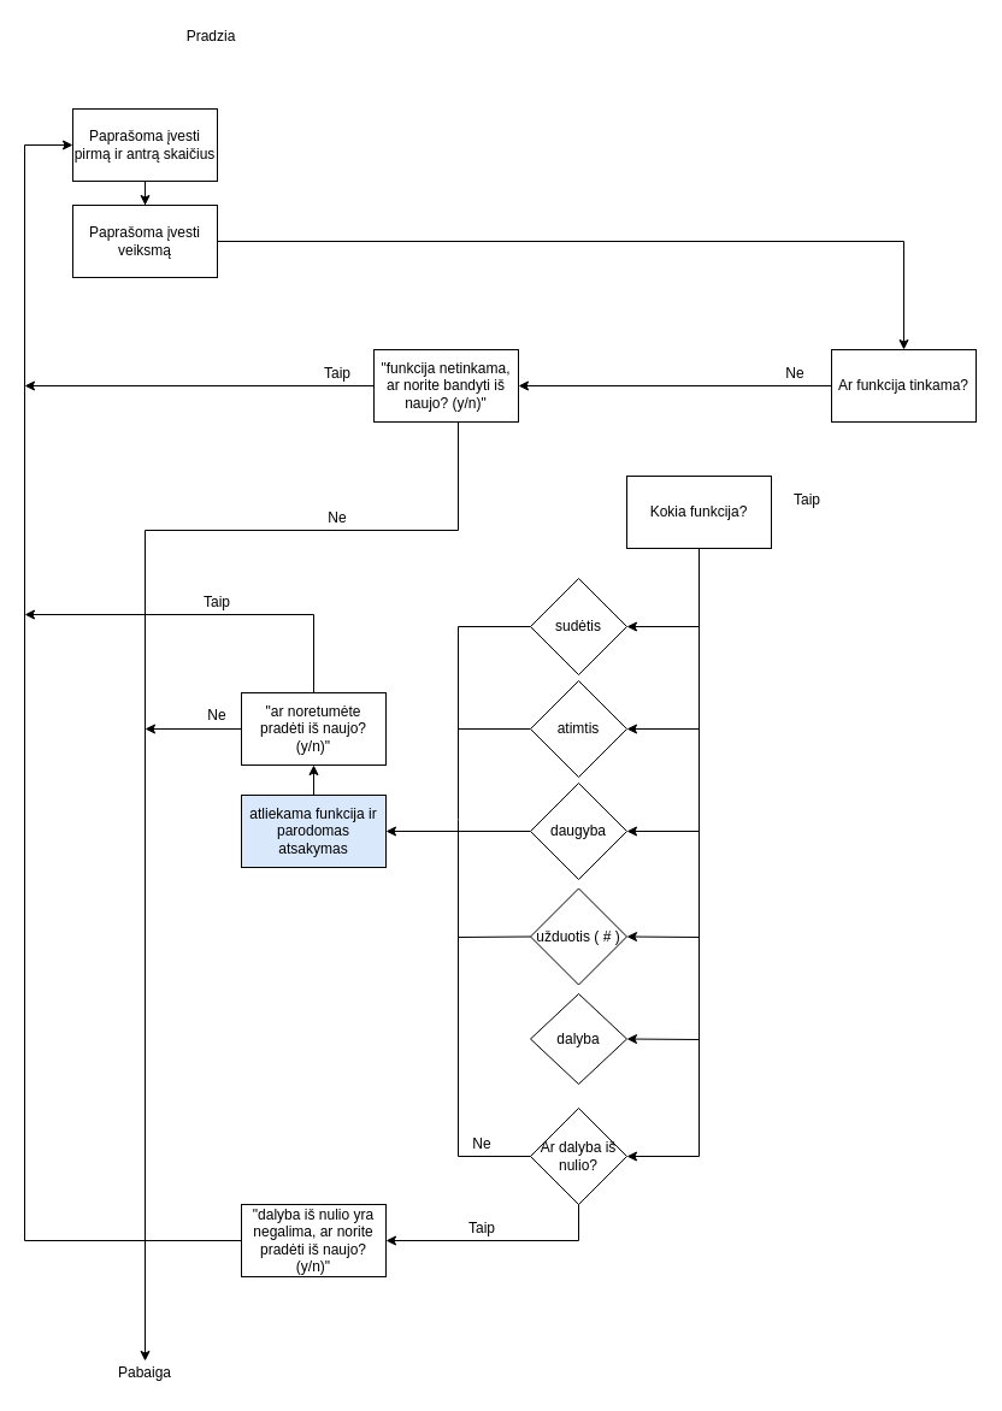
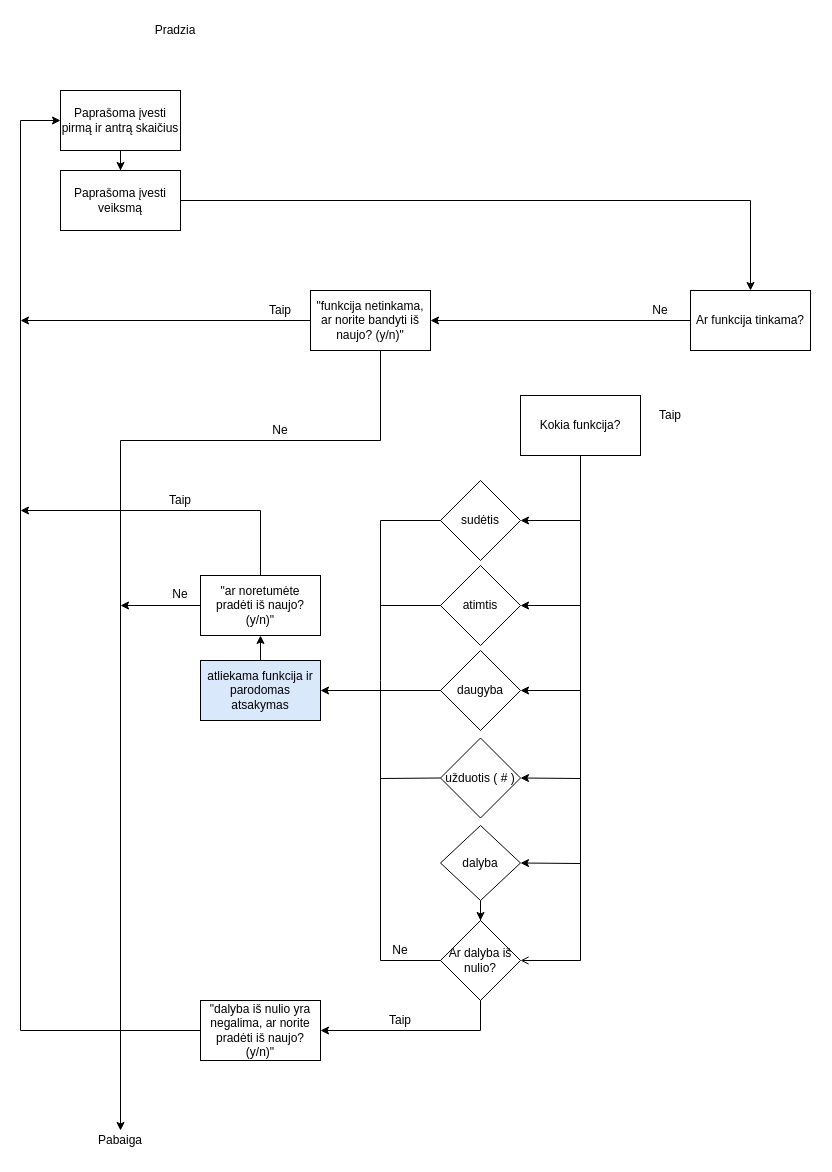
  <mxCell id="0" />
  <mxCell id="1" parent="0" />
  <mxCell id="2" value="Pradzia" style="text;html=1;strokeColor=none;fillColor=none;align=center;verticalAlign=middle;whiteSpace=wrap;rounded=0;" vertex="1" parent="1"><mxGeometry x="155" y="20" width="40" height="20" as="geometry" /></mxCell>
  <mxCell id="3" style="edgeStyle=orthogonalEdgeStyle;rounded=0;orthogonalLoop=1;jettySize=auto;html=1;entryX=0.5;entryY=0;entryDx=0;entryDy=0;" edge="1" parent="1" source="4" target="6"><mxGeometry relative="1" as="geometry" /></mxCell>
  <mxCell id="4" value="Paprašoma įvesti pirmą ir antrą skaičius" style="rounded=0;whiteSpace=wrap;html=1;" vertex="1" parent="1"><mxGeometry x="60" y="90" width="120" height="60" as="geometry" /></mxCell>
  <mxCell id="5" style="edgeStyle=orthogonalEdgeStyle;rounded=0;orthogonalLoop=1;jettySize=auto;html=1;entryX=0.5;entryY=0;entryDx=0;entryDy=0;" edge="1" parent="1" source="6" target="8"><mxGeometry relative="1" as="geometry" /></mxCell>
  <mxCell id="6" value="Paprašoma įvesti veiksmą" style="rounded=0;whiteSpace=wrap;html=1;" vertex="1" parent="1"><mxGeometry x="60" y="170" width="120" height="60" as="geometry" /></mxCell>
  <mxCell id="7" style="edgeStyle=orthogonalEdgeStyle;rounded=0;orthogonalLoop=1;jettySize=auto;html=1;entryX=1;entryY=0.5;entryDx=0;entryDy=0;" edge="1" parent="1" source="8" target="11"><mxGeometry relative="1" as="geometry"><mxPoint x="620" y="320" as="targetPoint" /></mxGeometry></mxCell>
  <mxCell id="8" value="Ar funkcija tinkama?" style="rounded=0;whiteSpace=wrap;html=1;" vertex="1" parent="1"><mxGeometry x="690" y="290" width="120" height="60" as="geometry" /></mxCell>
  <mxCell id="9" style="edgeStyle=orthogonalEdgeStyle;rounded=0;orthogonalLoop=1;jettySize=auto;html=1;entryX=0.5;entryY=0;entryDx=0;entryDy=0;" edge="1" parent="1" source="11" target="37"><mxGeometry relative="1" as="geometry"><mxPoint x="90" y="450" as="targetPoint" /><Array as="points"><mxPoint x="380" y="440" /><mxPoint x="120" y="440" /></Array></mxGeometry></mxCell>
  <mxCell id="10" style="edgeStyle=orthogonalEdgeStyle;rounded=0;orthogonalLoop=1;jettySize=auto;html=1;" edge="1" parent="1" source="11"><mxGeometry relative="1" as="geometry"><mxPoint y="320" as="targetPoint" x="20" /></mxGeometry></mxCell>
  <mxCell id="11" value="&lt;span style=&quot;font-family: &amp;#34;helvetica&amp;#34; ; white-space: normal&quot;&gt;&quot;funkcija netinkama, ar norite bandyti iš naujo? (y/n)&quot;&lt;/span&gt;" style="rounded=0;whiteSpace=wrap;html=1;" vertex="1" parent="1"><mxGeometry x="310" y="290" width="120" height="60" as="geometry" /></mxCell>
  <mxCell id="12" style="edgeStyle=orthogonalEdgeStyle;rounded=0;orthogonalLoop=1;jettySize=auto;html=1;entryX=0;entryY=0.5;entryDx=0;entryDy=0;" edge="1" parent="1" target="4"><mxGeometry relative="1" as="geometry"><mxPoint y="280" as="sourcePoint" x="20" /><Array as="points"><mxPoint y="120" x="20" /></Array></mxGeometry></mxCell>
- <mxCell id="13" style="edgeStyle=orthogonalEdgeStyle;rounded=0;orthogonalLoop=1;jettySize=auto;html=1;entryX=1;entryY=0.5;entryDx=0;entryDy=0;" edge="1" parent="1" source="14" target="49"><mxGeometry relative="1" as="geometry"><mxPoint x="580" y="970" as="targetPoint" /></mxGeometry></mxCell>
+ <mxCell id="13" style="edgeStyle=orthogonalEdgeStyle;rounded=0;orthogonalLoop=1;jettySize=auto;html=1;entryX=1;entryY=0.5;entryDx=0;entryDy=0;endArrow=open;" edge="1" parent="1" source="14" target="49"><mxGeometry relative="1" as="geometry"><mxPoint x="580" y="970" as="targetPoint" /></mxGeometry></mxCell>
  <mxCell id="14" value="Kokia funkcija?" style="rounded=0;whiteSpace=wrap;html=1;" vertex="1" parent="1"><mxGeometry x="520" y="395" width="120" height="60" as="geometry" /></mxCell>
  <mxCell id="15" style="edgeStyle=orthogonalEdgeStyle;rounded=0;orthogonalLoop=1;jettySize=auto;html=1;entryX=1;entryY=0.5;entryDx=0;entryDy=0;exitX=0;exitY=0.5;exitDx=0;exitDy=0;" edge="1" parent="1" source="45" target="20"><mxGeometry relative="1" as="geometry"><mxPoint x="430" y="690" as="sourcePoint" /></mxGeometry></mxCell>
  <mxCell id="16" value="" style="endArrow=classic;html=1;entryX=1;entryY=0.5;entryDx=0;entryDy=0;" edge="1" parent="1" target="45"><mxGeometry width="50" height="50" relative="1" as="geometry"><mxPoint x="580" y="690" as="sourcePoint" /><mxPoint x="540" y="680" as="targetPoint" /></mxGeometry></mxCell>
  <mxCell id="17" value="" style="endArrow=classic;html=1;entryX=1;entryY=0.5;entryDx=0;entryDy=0;" edge="1" parent="1" target="44"><mxGeometry width="50" height="50" relative="1" as="geometry"><mxPoint x="580" y="605" as="sourcePoint" /><mxPoint x="540" y="600" as="targetPoint" /></mxGeometry></mxCell>
  <mxCell id="18" value="" style="endArrow=classic;html=1;entryX=1;entryY=0.5;entryDx=0;entryDy=0;" edge="1" parent="1" target="43"><mxGeometry width="50" height="50" relative="1" as="geometry"><mxPoint x="580" y="520" as="sourcePoint" /><mxPoint x="540" y="520" as="targetPoint" /></mxGeometry></mxCell>
  <mxCell id="19" style="edgeStyle=orthogonalEdgeStyle;rounded=0;orthogonalLoop=1;jettySize=auto;html=1;entryX=0.5;entryY=1;entryDx=0;entryDy=0;" edge="1" parent="1" source="20" target="40"><mxGeometry relative="1" as="geometry" /></mxCell>
  <mxCell id="20" value="atliekama funkcija ir parodomas atsakymas" style="rounded=0;whiteSpace=wrap;html=1;fillColor=#dae8fc;" vertex="1" parent="1"><mxGeometry x="200" y="660" width="120" height="60" as="geometry" /></mxCell>
  <mxCell id="21" value="" style="endArrow=none;html=1;entryX=0;entryY=0.5;entryDx=0;entryDy=0;" edge="1" parent="1" target="44"><mxGeometry width="50" height="50" relative="1" as="geometry"><mxPoint x="380" y="605" as="sourcePoint" /><mxPoint x="420" y="600" as="targetPoint" /></mxGeometry></mxCell>
  <mxCell id="22" value="" style="endArrow=none;html=1;entryX=0;entryY=0.5;entryDx=0;entryDy=0;" edge="1" parent="1" target="43"><mxGeometry width="50" height="50" relative="1" as="geometry"><mxPoint x="380" y="520" as="sourcePoint" /><mxPoint x="420" y="520" as="targetPoint" /></mxGeometry></mxCell>
  <mxCell id="23" value="" style="endArrow=none;html=1;" edge="1" parent="1"><mxGeometry width="50" height="50" relative="1" as="geometry"><mxPoint x="380" y="680" as="sourcePoint" /><mxPoint x="380" y="520" as="targetPoint" /></mxGeometry></mxCell>
  <mxCell id="24" value="" style="endArrow=classic;html=1;entryX=1;entryY=0.5;entryDx=0;entryDy=0;" edge="1" parent="1" target="46"><mxGeometry width="50" height="50" relative="1" as="geometry"><mxPoint x="580" y="778" as="sourcePoint" /><mxPoint x="540" y="760" as="targetPoint" /></mxGeometry></mxCell>
  <mxCell id="25" style="edgeStyle=orthogonalEdgeStyle;rounded=0;orthogonalLoop=1;jettySize=auto;html=1;entryX=1;entryY=0.5;entryDx=0;entryDy=0;" edge="1" parent="1" target="26"><mxGeometry relative="1" as="geometry"><mxPoint x="480" y="990" as="sourcePoint" /><Array as="points"><mxPoint x="480" y="1030" /></Array></mxGeometry></mxCell>
  <mxCell id="26" value="&lt;span style=&quot;white-space: normal&quot;&gt;&quot;dalyba iš nulio yra negalima, ar norite pradėti iš naujo? (y/n)&quot;&lt;/span&gt;" style="rounded=0;whiteSpace=wrap;html=1;" vertex="1" parent="1"><mxGeometry x="200" y="1000" width="120" height="60" as="geometry" /></mxCell>
  <mxCell id="27" value="Ne" style="text;html=1;strokeColor=none;fillColor=none;align=center;verticalAlign=middle;whiteSpace=wrap;rounded=0;" vertex="1" parent="1"><mxGeometry x="380" y="940" width="40" height="20" as="geometry" /></mxCell>
  <mxCell id="28" value="" style="endArrow=none;html=1;entryX=0;entryY=0.5;entryDx=0;entryDy=0;" edge="1" parent="1" target="46"><mxGeometry width="50" height="50" relative="1" as="geometry"><mxPoint x="380" y="778" as="sourcePoint" /><mxPoint x="420" y="760" as="targetPoint" /></mxGeometry></mxCell>
  <mxCell id="29" value="" style="endArrow=none;html=1;" edge="1" parent="1"><mxGeometry width="50" height="50" relative="1" as="geometry"><mxPoint x="380" y="960" as="sourcePoint" /><mxPoint x="380" y="680" as="targetPoint" /></mxGeometry></mxCell>
  <mxCell id="30" value="Taip" style="text;html=1;strokeColor=none;fillColor=none;align=center;verticalAlign=middle;whiteSpace=wrap;rounded=0;" vertex="1" parent="1"><mxGeometry x="260" y="300" width="40" height="20" as="geometry" /></mxCell>
  <mxCell id="31" value="Ne" style="text;html=1;strokeColor=none;fillColor=none;align=center;verticalAlign=middle;whiteSpace=wrap;rounded=0;" vertex="1" parent="1"><mxGeometry x="260" y="420" width="40" height="20" as="geometry" /></mxCell>
  <mxCell id="32" value="" style="endArrow=none;html=1;entryX=0;entryY=0.5;entryDx=0;entryDy=0;" edge="1" parent="1" target="26"><mxGeometry width="50" height="50" relative="1" as="geometry"><mxPoint y="1030" as="sourcePoint" x="20" /><mxPoint x="70" y="990" as="targetPoint" /></mxGeometry></mxCell>
  <mxCell id="33" value="" style="endArrow=none;html=1;" edge="1" parent="1"><mxGeometry width="50" height="50" relative="1" as="geometry"><mxPoint y="1030" as="sourcePoint" x="20" /><mxPoint y="270" as="targetPoint" x="20" /></mxGeometry></mxCell>
  <mxCell id="34" value="Ne" style="text;html=1;strokeColor=none;fillColor=none;align=center;verticalAlign=middle;whiteSpace=wrap;rounded=0;" vertex="1" parent="1"><mxGeometry x="640" y="300" width="40" height="20" as="geometry" /></mxCell>
  <mxCell id="35" value="Taip" style="text;html=1;strokeColor=none;fillColor=none;align=center;verticalAlign=middle;whiteSpace=wrap;rounded=0;" vertex="1" parent="1"><mxGeometry x="650" y="405" width="40" height="20" as="geometry" /></mxCell>
  <mxCell id="36" value="Taip" style="text;html=1;strokeColor=none;fillColor=none;align=center;verticalAlign=middle;whiteSpace=wrap;rounded=0;rotation=0;" vertex="1" parent="1"><mxGeometry x="380" y="1010" width="40" height="20" as="geometry" /></mxCell>
  <mxCell id="37" value="Pabaiga" style="text;html=1;strokeColor=none;fillColor=none;align=center;verticalAlign=middle;whiteSpace=wrap;rounded=0;" vertex="1" parent="1"><mxGeometry x="100" y="1130" width="40" height="20" as="geometry" /></mxCell>
  <mxCell id="38" style="edgeStyle=orthogonalEdgeStyle;rounded=0;orthogonalLoop=1;jettySize=auto;html=1;" edge="1" parent="1" source="40"><mxGeometry relative="1" as="geometry"><mxPoint y="510" as="targetPoint" x="20" /><Array as="points"><mxPoint x="260" y="510" /></Array></mxGeometry></mxCell>
  <mxCell id="39" style="edgeStyle=orthogonalEdgeStyle;rounded=0;orthogonalLoop=1;jettySize=auto;html=1;" edge="1" parent="1" source="40"><mxGeometry relative="1" as="geometry"><mxPoint x="120" y="605" as="targetPoint" /></mxGeometry></mxCell>
  <mxCell id="40" value="&quot;ar noretumėte pradėti iš naujo? (y/n)&quot;" style="rounded=0;whiteSpace=wrap;html=1;" vertex="1" parent="1"><mxGeometry x="200" y="575" width="120" height="60" as="geometry" /></mxCell>
  <mxCell id="41" value="Taip" style="text;html=1;strokeColor=none;fillColor=none;align=center;verticalAlign=middle;whiteSpace=wrap;rounded=0;" vertex="1" parent="1"><mxGeometry x="160" y="490" width="40" height="20" as="geometry" /></mxCell>
  <mxCell id="42" value="Ne" style="text;html=1;strokeColor=none;fillColor=none;align=center;verticalAlign=middle;whiteSpace=wrap;rounded=0;" vertex="1" parent="1"><mxGeometry x="160" y="584" width="40" height="20" as="geometry" /></mxCell>
  <mxCell id="43" value="&lt;span style=&quot;white-space: normal&quot;&gt;sudėtis&lt;/span&gt;" style="rhombus;whiteSpace=wrap;html=1;" vertex="1" parent="1"><mxGeometry x="440" y="480" width="80" height="80" as="geometry" /></mxCell>
  <mxCell id="44" value="&lt;span style=&quot;white-space: normal&quot;&gt;atimtis&lt;/span&gt;" style="rhombus;whiteSpace=wrap;html=1;" vertex="1" parent="1"><mxGeometry x="440" y="565" width="80" height="80" as="geometry" /></mxCell>
  <mxCell id="45" value="&lt;span style=&quot;white-space: normal&quot;&gt;daugyba&lt;/span&gt;" style="rhombus;whiteSpace=wrap;html=1;" vertex="1" parent="1"><mxGeometry x="440" y="650" width="80" height="80" as="geometry" /></mxCell>
  <mxCell id="46" value="&lt;span style=&quot;white-space: normal&quot;&gt;užduotis ( # )&lt;/span&gt;" style="rhombus;whiteSpace=wrap;html=1;" vertex="1" parent="1"><mxGeometry x="440" y="737.5" width="80" height="80" as="geometry" /></mxCell>
+ <mxCell id="47" value="" style="edgeStyle=orthogonalEdgeStyle;rounded=0;orthogonalLoop=1;jettySize=auto;html=1;" edge="1" parent="1" source="48" target="49"><mxGeometry relative="1" as="geometry" /></mxCell>
  <mxCell id="48" value="&lt;span style=&quot;white-space: normal&quot;&gt;dalyba&lt;/span&gt;" style="rhombus;whiteSpace=wrap;html=1;" vertex="1" parent="1"><mxGeometry x="440" y="825" width="80" height="75" as="geometry" /></mxCell>
  <mxCell id="49" value="&lt;span style=&quot;white-space: normal&quot;&gt;Ar dalyba iš nulio?&lt;/span&gt;" style="rhombus;whiteSpace=wrap;html=1;" vertex="1" parent="1"><mxGeometry x="440" y="920" width="80" height="80" as="geometry" /></mxCell>
  <mxCell id="50" value="" style="endArrow=classic;html=1;entryX=1;entryY=0.5;entryDx=0;entryDy=0;" edge="1" parent="1" target="48"><mxGeometry width="50" height="50" relative="1" as="geometry"><mxPoint x="580" y="863" as="sourcePoint" /><mxPoint x="570" y="840" as="targetPoint" /></mxGeometry></mxCell>
  <mxCell id="51" value="" style="endArrow=none;html=1;entryX=0;entryY=0.5;entryDx=0;entryDy=0;" edge="1" parent="1" target="49"><mxGeometry width="50" height="50" relative="1" as="geometry"><mxPoint x="380" y="960" as="sourcePoint" /><mxPoint x="440" y="930" as="targetPoint" /></mxGeometry></mxCell>
